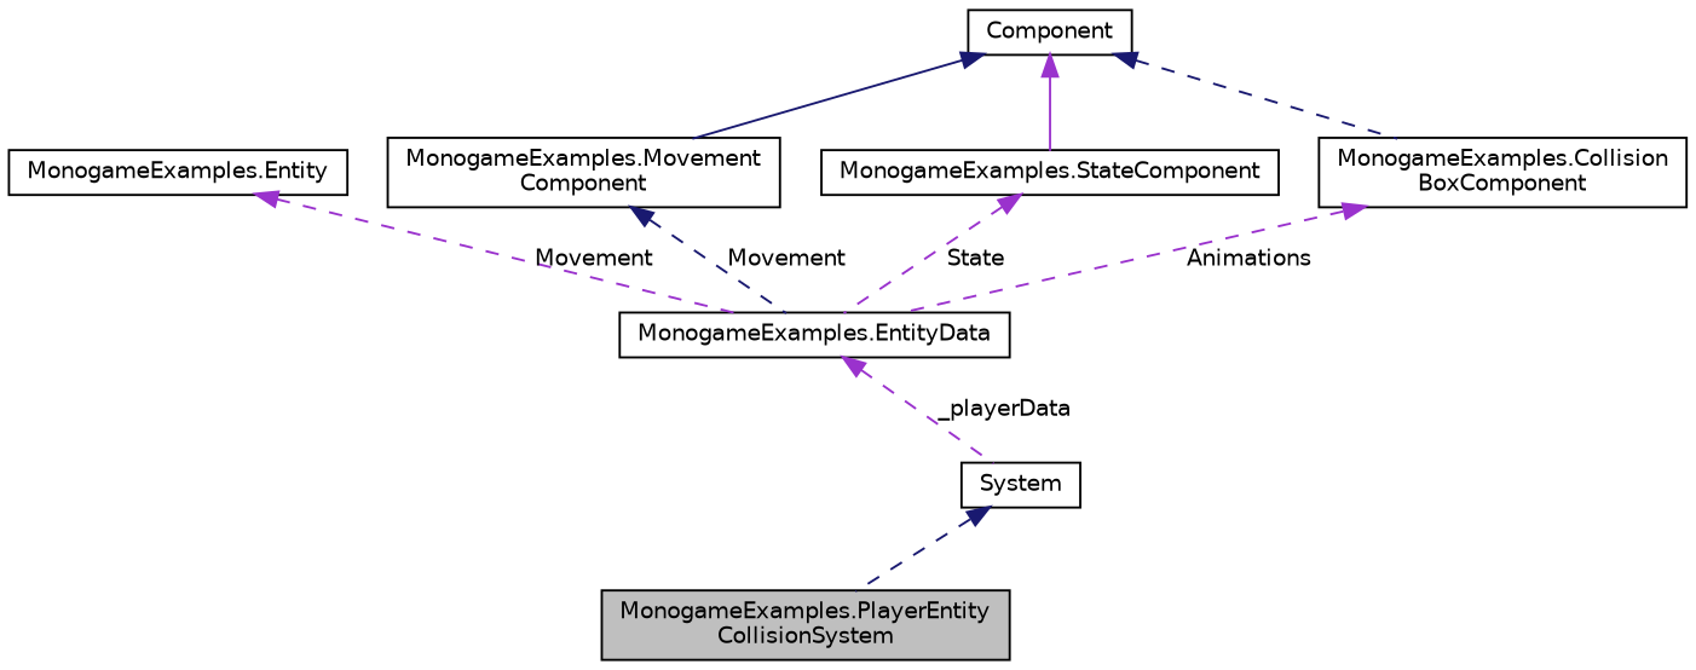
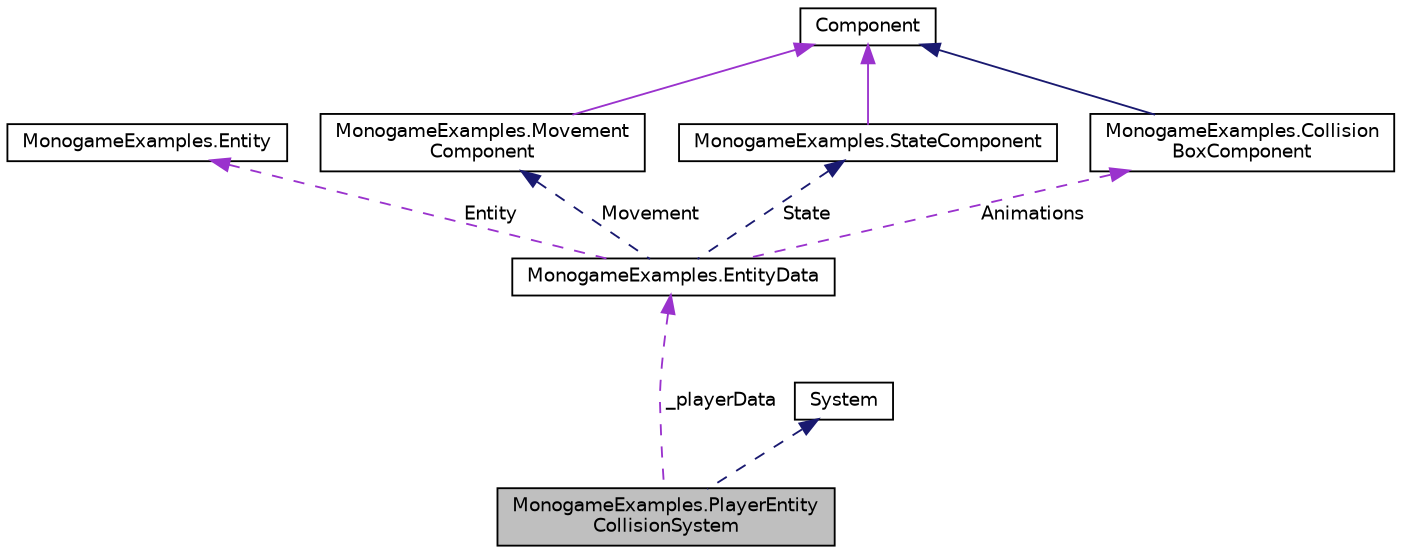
  digraph {
    rankdir=TB
    node [color=black fillcolor=white fontname=Helvetica fontsize=10 shape=record style=filled]
    edge [color=darkorchid3 dir=back fontname=Helvetica fontsize=10 labelfontname=Helvetica labelfontsize=10 style=dashed]
    n1 [fillcolor=grey75 fontcolor=black height=0.2 label="MonogameExamples.PlayerEntity\lCollisionSystem" width=0.4]
    n2 [height=0.2 label=System width=0.4]
    n3 [height=0.2 label="MonogameExamples.EntityData" width=0.4]
    n4 [height=0.2 label="MonogameExamples.Entity" width=0.4]
    n5 [height=0.2 label="MonogameExamples.Movement\lComponent" width=0.4]
    n6 [height=0.2 label=Component width=0.4]
    n7 [height=0.2 label="MonogameExamples.StateComponent" width=0.4]
    n8 [height=0.2 label="MonogameExamples.Collision\lBoxComponent" width=0.4]
    n2 -> n1 [color=midnightblue]
-   n3 -> n2 [label=" _playerData"]
-   n4 -> n3 [label=" Movement"]
+   n3 -> n1 [label=" _playerData"]
+   n4 -> n3 [label=" Entity"]
    n5 -> n3 [color=midnightblue label=" Movement"]
-   n6 -> n5 [color=midnightblue style=solid]
+   n6 -> n5 [style=solid]
    n6 -> n7 [style=solid]
-   n6 -> n8 [color=midnightblue]
-   n7 -> n3 [label=" State"]
+   n6 -> n8 [color=midnightblue style=solid]
+   n7 -> n3 [color=midnightblue label=" State"]
    n8 -> n3 [label=" Animations"]
  }
